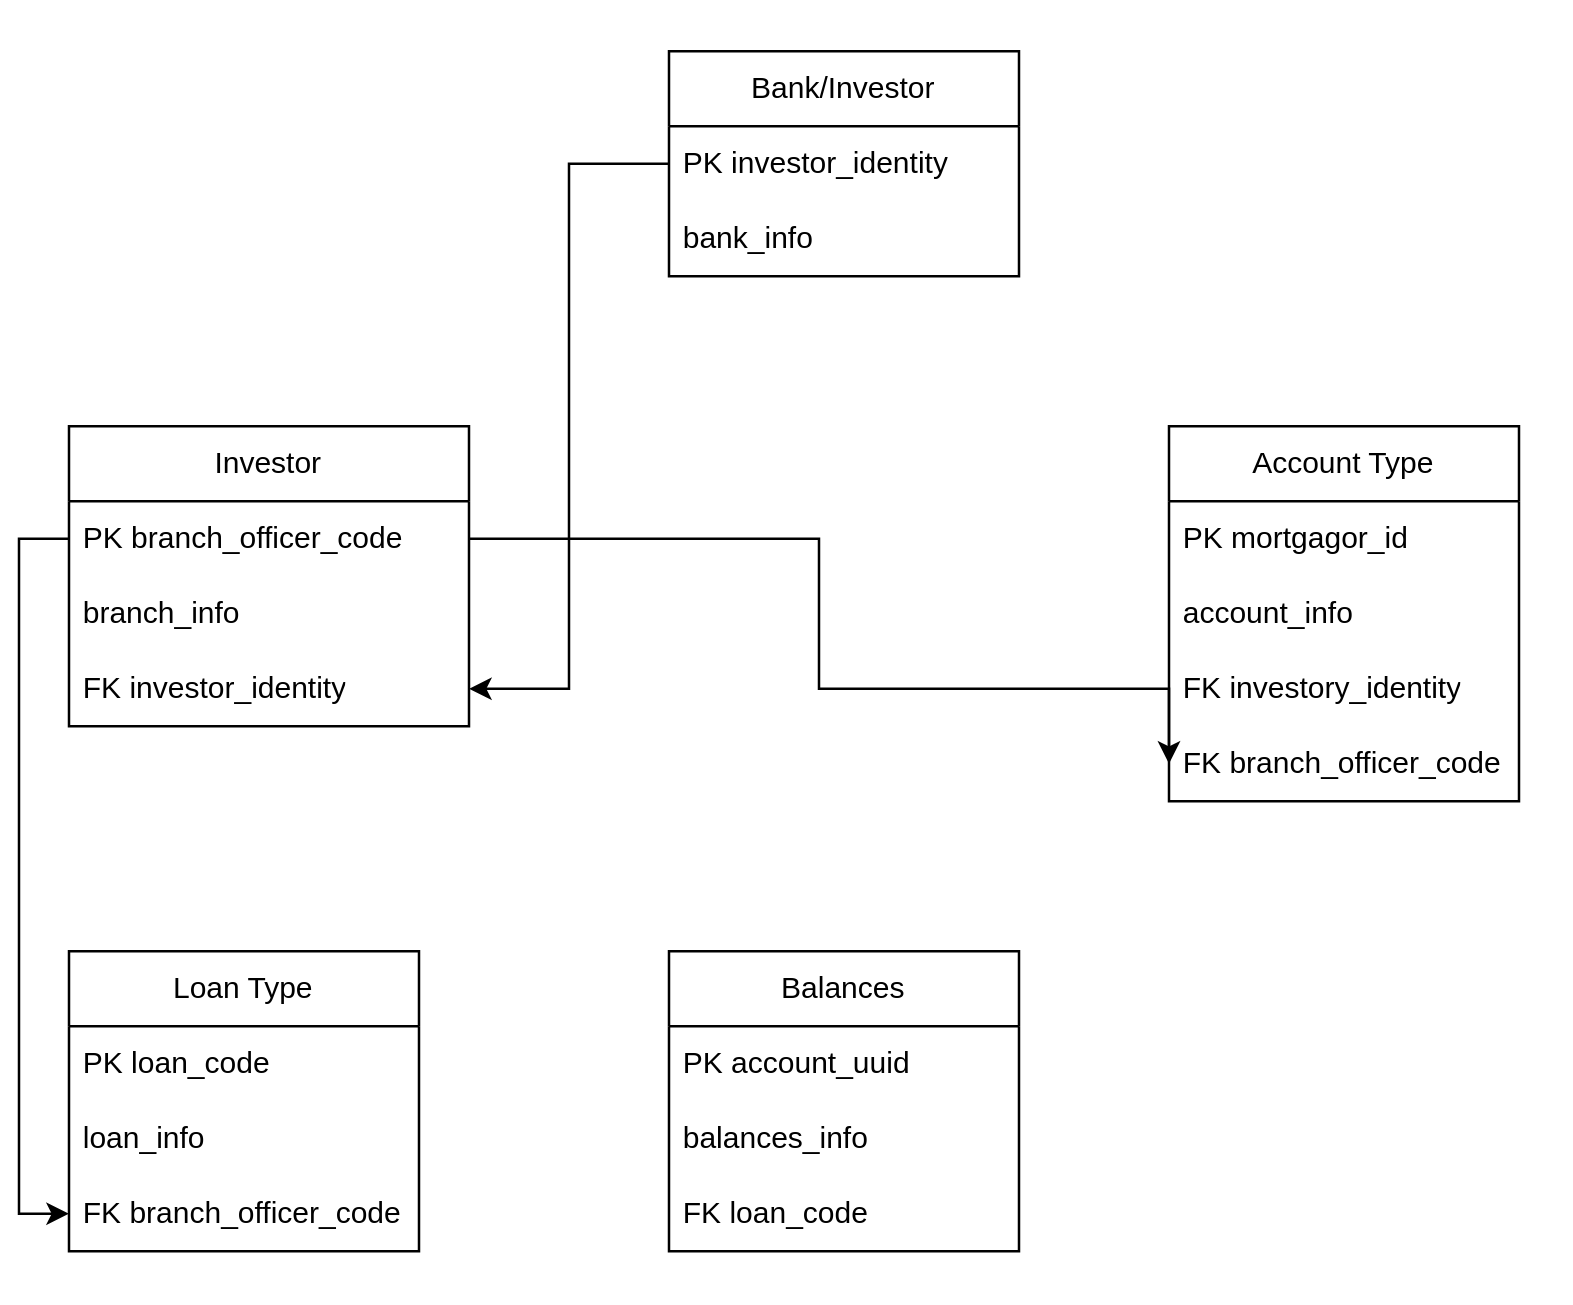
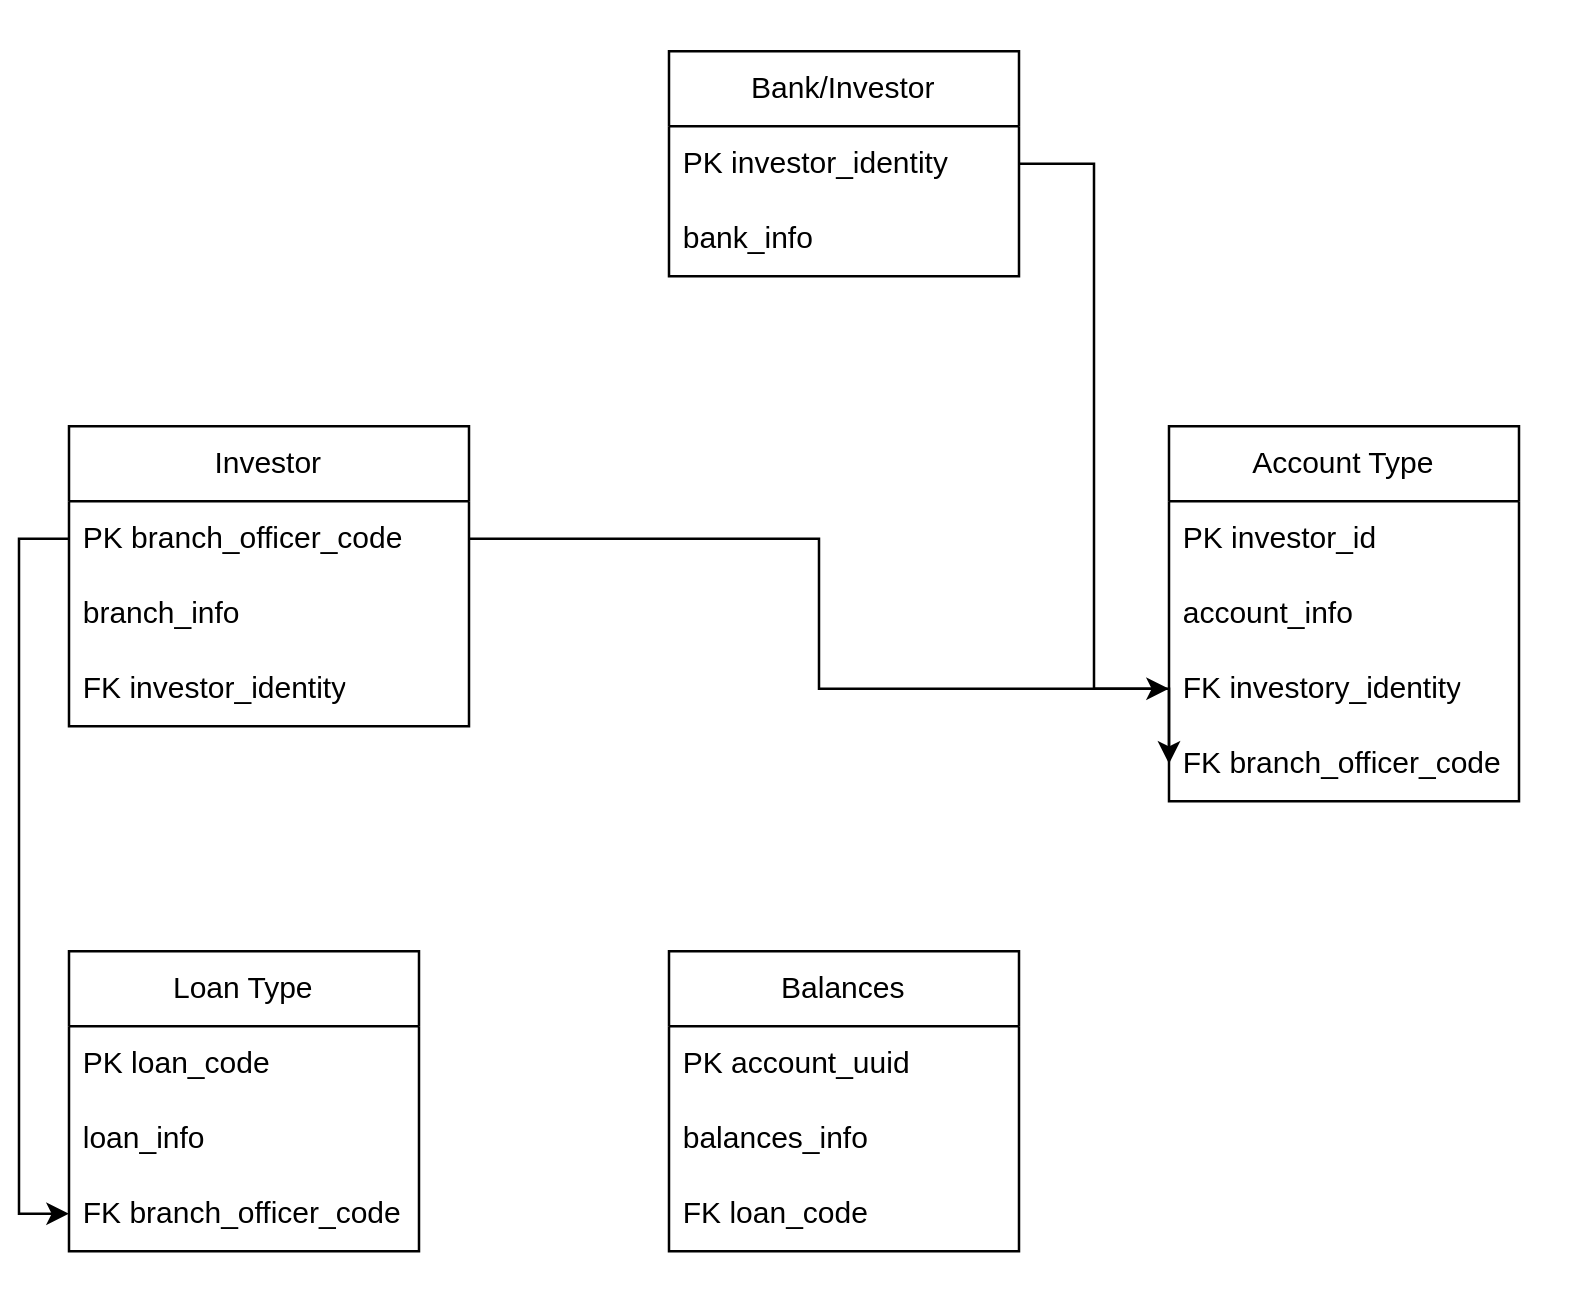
  <mxCell id="0" />
  <mxCell id="1" parent="0" />
  <mxCell id="2" value="Bank/Investor" style="swimlane;fontStyle=0;childLayout=stackLayout;horizontal=1;startSize=30;horizontalStack=0;resizeParent=1;resizeParentMax=0;resizeLast=0;collapsible=1;marginBottom=0;whiteSpace=wrap;html=1;" parent="1" vertex="1"><mxGeometry x="260" y="20" width="140" height="90" as="geometry" /></mxCell>
  <mxCell id="3" value="PK investor_identity" style="text;strokeColor=none;fillColor=none;align=left;verticalAlign=middle;spacingLeft=4;spacingRight=4;overflow=hidden;points=[[0,0.5],[1,0.5]];portConstraint=eastwest;rotatable=0;whiteSpace=wrap;html=1;" parent="2" vertex="1"><mxGeometry y="30" width="140" height="30" as="geometry" /></mxCell>
  <mxCell id="4" value="bank_info" style="text;strokeColor=none;fillColor=none;align=left;verticalAlign=middle;spacingLeft=4;spacingRight=4;overflow=hidden;points=[[0,0.5],[1,0.5]];portConstraint=eastwest;rotatable=0;whiteSpace=wrap;html=1;" vertex="1" parent="2"><mxGeometry y="60" width="140" height="30" as="geometry" /></mxCell>
  <mxCell id="5" value="&lt;div&gt;Investor&lt;/div&gt;" style="swimlane;fontStyle=0;childLayout=stackLayout;horizontal=1;startSize=30;horizontalStack=0;resizeParent=1;resizeParentMax=0;resizeLast=0;collapsible=1;marginBottom=0;whiteSpace=wrap;html=1;" parent="1" vertex="1"><mxGeometry x="20" y="170" width="160" height="120" as="geometry" /></mxCell>
  <mxCell id="6" value="PK branch_officer_code" style="text;strokeColor=none;fillColor=none;align=left;verticalAlign=middle;spacingLeft=4;spacingRight=4;overflow=hidden;points=[[0,0.5],[1,0.5]];portConstraint=eastwest;rotatable=0;whiteSpace=wrap;html=1;" parent="5" vertex="1"><mxGeometry y="30" width="160" height="30" as="geometry" /></mxCell>
  <mxCell id="7" value="branch_info" style="text;strokeColor=none;fillColor=none;align=left;verticalAlign=middle;spacingLeft=4;spacingRight=4;overflow=hidden;points=[[0,0.5],[1,0.5]];portConstraint=eastwest;rotatable=0;whiteSpace=wrap;html=1;" vertex="1" parent="5"><mxGeometry y="60" width="160" height="30" as="geometry" /></mxCell>
  <mxCell id="8" value="FK investor_identity" style="text;strokeColor=none;fillColor=none;align=left;verticalAlign=middle;spacingLeft=4;spacingRight=4;overflow=hidden;points=[[0,0.5],[1,0.5]];portConstraint=eastwest;rotatable=0;whiteSpace=wrap;html=1;" parent="5" vertex="1"><mxGeometry y="90" width="160" height="30" as="geometry" /></mxCell>
  <mxCell id="9" value="&lt;div&gt;Account Type&lt;/div&gt;" style="swimlane;fontStyle=0;childLayout=stackLayout;horizontal=1;startSize=30;horizontalStack=0;resizeParent=1;resizeParentMax=0;resizeLast=0;collapsible=1;marginBottom=0;whiteSpace=wrap;html=1;" parent="1" vertex="1"><mxGeometry x="460" y="170" width="140" height="150" as="geometry" /></mxCell>
- <mxCell id="10" value="PK mortgagor_id" style="text;strokeColor=none;fillColor=none;align=left;verticalAlign=middle;spacingLeft=4;spacingRight=4;overflow=hidden;points=[[0,0.5],[1,0.5]];portConstraint=eastwest;rotatable=0;whiteSpace=wrap;html=1;" parent="9" vertex="1"><mxGeometry y="30" width="140" height="30" as="geometry" /></mxCell>
+ <mxCell id="10" value="PK investor_id" style="text;strokeColor=none;fillColor=none;align=left;verticalAlign=middle;spacingLeft=4;spacingRight=4;overflow=hidden;points=[[0,0.5],[1,0.5]];portConstraint=eastwest;rotatable=0;whiteSpace=wrap;html=1;" parent="9" vertex="1"><mxGeometry y="30" width="140" height="30" as="geometry" /></mxCell>
  <mxCell id="11" value="account_info" style="text;strokeColor=none;fillColor=none;align=left;verticalAlign=middle;spacingLeft=4;spacingRight=4;overflow=hidden;points=[[0,0.5],[1,0.5]];portConstraint=eastwest;rotatable=0;whiteSpace=wrap;html=1;" vertex="1" parent="9"><mxGeometry y="60" width="140" height="30" as="geometry" /></mxCell>
  <mxCell id="12" value="FK investory_identity" style="text;strokeColor=none;fillColor=none;align=left;verticalAlign=middle;spacingLeft=4;spacingRight=4;overflow=hidden;points=[[0,0.5],[1,0.5]];portConstraint=eastwest;rotatable=0;whiteSpace=wrap;html=1;" parent="9" vertex="1"><mxGeometry y="90" width="140" height="30" as="geometry" /></mxCell>
  <mxCell id="13" value="FK branch_officer_code" style="text;strokeColor=none;fillColor=none;align=left;verticalAlign=middle;spacingLeft=4;spacingRight=4;overflow=hidden;points=[[0,0.5],[1,0.5]];portConstraint=eastwest;rotatable=0;whiteSpace=wrap;html=1;" parent="9" vertex="1"><mxGeometry y="120" width="140" height="30" as="geometry" /></mxCell>
  <mxCell id="14" value="Loan Type" style="swimlane;fontStyle=0;childLayout=stackLayout;horizontal=1;startSize=30;horizontalStack=0;resizeParent=1;resizeParentMax=0;resizeLast=0;collapsible=1;marginBottom=0;whiteSpace=wrap;html=1;" parent="1" vertex="1"><mxGeometry x="20" y="380" width="140" height="120" as="geometry" /></mxCell>
  <mxCell id="15" value="&lt;div&gt;PK loan_code&lt;/div&gt;" style="text;strokeColor=none;fillColor=none;align=left;verticalAlign=middle;spacingLeft=4;spacingRight=4;overflow=hidden;points=[[0,0.5],[1,0.5]];portConstraint=eastwest;rotatable=0;whiteSpace=wrap;html=1;" parent="14" vertex="1"><mxGeometry y="30" width="140" height="30" as="geometry" /></mxCell>
  <mxCell id="16" value="loan_info" style="text;strokeColor=none;fillColor=none;align=left;verticalAlign=middle;spacingLeft=4;spacingRight=4;overflow=hidden;points=[[0,0.5],[1,0.5]];portConstraint=eastwest;rotatable=0;whiteSpace=wrap;html=1;" vertex="1" parent="14"><mxGeometry y="60" width="140" height="30" as="geometry" /></mxCell>
  <mxCell id="17" value="FK branch_officer_code" style="text;strokeColor=none;fillColor=none;align=left;verticalAlign=middle;spacingLeft=4;spacingRight=4;overflow=hidden;points=[[0,0.5],[1,0.5]];portConstraint=eastwest;rotatable=0;whiteSpace=wrap;html=1;" vertex="1" parent="14"><mxGeometry y="90" width="140" height="30" as="geometry" /></mxCell>
  <mxCell id="18" value="Balances" style="swimlane;fontStyle=0;childLayout=stackLayout;horizontal=1;startSize=30;horizontalStack=0;resizeParent=1;resizeParentMax=0;resizeLast=0;collapsible=1;marginBottom=0;whiteSpace=wrap;html=1;" vertex="1" parent="1"><mxGeometry x="260" y="380" width="140" height="120" as="geometry" /></mxCell>
  <mxCell id="19" value="PK account_uuid" style="text;strokeColor=none;fillColor=none;align=left;verticalAlign=middle;spacingLeft=4;spacingRight=4;overflow=hidden;points=[[0,0.5],[1,0.5]];portConstraint=eastwest;rotatable=0;whiteSpace=wrap;html=1;" vertex="1" parent="18"><mxGeometry y="30" width="140" height="30" as="geometry" /></mxCell>
  <mxCell id="20" value="balances_info" style="text;strokeColor=none;fillColor=none;align=left;verticalAlign=middle;spacingLeft=4;spacingRight=4;overflow=hidden;points=[[0,0.5],[1,0.5]];portConstraint=eastwest;rotatable=0;whiteSpace=wrap;html=1;" vertex="1" parent="18"><mxGeometry y="60" width="140" height="30" as="geometry" /></mxCell>
  <mxCell id="21" value="FK loan_code" style="text;strokeColor=none;fillColor=none;align=left;verticalAlign=middle;spacingLeft=4;spacingRight=4;overflow=hidden;points=[[0,0.5],[1,0.5]];portConstraint=eastwest;rotatable=0;whiteSpace=wrap;html=1;" vertex="1" parent="18"><mxGeometry y="90" width="140" height="30" as="geometry" /></mxCell>
  <mxCell id="22" style="edgeStyle=orthogonalEdgeStyle;rounded=0;orthogonalLoop=1;jettySize=auto;html=1;entryX=0;entryY=0.5;entryDx=0;entryDy=0;" edge="1" parent="1" source="6" target="13"><mxGeometry relative="1" as="geometry"><Array as="points"><mxPoint x="320" y="215" /><mxPoint x="320" y="275" /></Array></mxGeometry></mxCell>
  <mxCell id="23" style="edgeStyle=orthogonalEdgeStyle;rounded=0;orthogonalLoop=1;jettySize=auto;html=1;entryX=0;entryY=0.5;entryDx=0;entryDy=0;" edge="1" parent="1" source="6" target="17"><mxGeometry relative="1" as="geometry" /></mxCell>
- <mxCell id="25" style="edgeStyle=orthogonalEdgeStyle;rounded=0;orthogonalLoop=1;jettySize=auto;html=1;entryX=1;entryY=0.5;entryDx=0;entryDy=0;" edge="1" parent="1" source="3" target="8"><mxGeometry relative="1" as="geometry" /></mxCell>
+ <mxCell id="24" style="edgeStyle=orthogonalEdgeStyle;rounded=0;orthogonalLoop=1;jettySize=auto;html=1;entryX=0;entryY=0.5;entryDx=0;entryDy=0;" edge="1" parent="1" source="3" target="12"><mxGeometry relative="1" as="geometry" /></mxCell>
